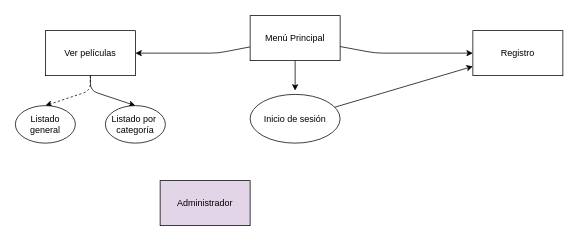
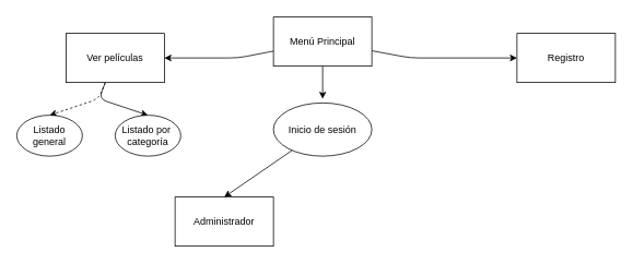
  <mxCell id="0" />
  <mxCell id="1" parent="0" />
  <mxCell id="2" style="edgeStyle=none;html=1;" edge="1" parent="1" source="5"><mxGeometry relative="1" as="geometry"><mxPoint x="393" y="120" as="targetPoint" /></mxGeometry></mxCell>
  <mxCell id="3" style="edgeStyle=none;html=1;entryX=0;entryY=0.5;entryDx=0;entryDy=0;" edge="1" parent="1" source="5" target="6"><mxGeometry relative="1" as="geometry"><Array as="points"><mxPoint x="500" y="70" /></Array></mxGeometry></mxCell>
  <mxCell id="4" style="edgeStyle=none;html=1;entryX=1;entryY=0.5;entryDx=0;entryDy=0;" edge="1" parent="1" source="5" target="9"><mxGeometry relative="1" as="geometry"><Array as="points"><mxPoint x="290" y="70" /></Array></mxGeometry></mxCell>
  <mxCell id="5" value="Menú Principal" style="rounded=0;whiteSpace=wrap;html=1;" vertex="1" parent="1"><mxGeometry x="333" y="20" width="120" height="60" as="geometry" /></mxCell>
  <mxCell id="6" value="Registro" style="rounded=0;whiteSpace=wrap;html=1;" vertex="1" parent="1"><mxGeometry x="630" y="40" width="120" height="60" as="geometry" /></mxCell>
  <mxCell id="7" style="edgeStyle=none;html=1;entryX=0.5;entryY=0;entryDx=0;entryDy=0;dashed=1;" edge="1" parent="1" source="9" target="10"><mxGeometry relative="1" as="geometry"><Array as="points"><mxPoint x="120" y="120" /></Array></mxGeometry></mxCell>
  <mxCell id="8" style="edgeStyle=none;html=1;entryX=0.5;entryY=0;entryDx=0;entryDy=0;" edge="1" parent="1" source="9" target="11"><mxGeometry relative="1" as="geometry"><Array as="points"><mxPoint x="120" y="120" /></Array></mxGeometry></mxCell>
- <mxCell id="9" value="Ver películas" style="rounded=0;whiteSpace=wrap;html=1;" vertex="1" parent="1"><mxGeometry x="60" y="40" width="120" height="60" as="geometry" /></mxCell>
+ <mxCell id="9" value="Ver películas" style="rounded=0;whiteSpace=wrap;html=1;" vertex="1" parent="1"><mxGeometry x="80" y="40" width="120" height="60" as="geometry" /></mxCell>
  <mxCell id="10" value="Listado general" style="ellipse;whiteSpace=wrap;html=1;" vertex="1" parent="1"><mxGeometry x="20" y="140" width="80" height="50" as="geometry" /></mxCell>
  <mxCell id="11" value="Listado por&amp;nbsp; categoría" style="ellipse;whiteSpace=wrap;html=1;" vertex="1" parent="1"><mxGeometry x="140" y="140" width="80" height="50" as="geometry" /></mxCell>
- <mxCell id="12" style="edgeStyle=none;html=1;" edge="1" parent="1" source="13" target="6"><mxGeometry relative="1" as="geometry" /></mxCell>
+ <mxCell id="12" style="edgeStyle=none;html=1;entryX=0.5;entryY=0;entryDx=0;entryDy=0;" edge="1" parent="1" source="13" target="14"><mxGeometry relative="1" as="geometry" /></mxCell>
  <mxCell id="13" value="Inicio de sesión" style="ellipse;whiteSpace=wrap;html=1;" vertex="1" parent="1"><mxGeometry x="333" y="125" width="120" height="65" as="geometry" /></mxCell>
- <mxCell id="14" value="Administrador" style="rounded=0;whiteSpace=wrap;html=1;fillColor=#e1d5e7;" vertex="1" parent="1"><mxGeometry x="213" y="240" width="120" height="60" as="geometry" /></mxCell>
+ <mxCell id="14" value="Administrador" style="rounded=0;whiteSpace=wrap;html=1;" vertex="1" parent="1"><mxGeometry x="213" y="240" width="120" height="60" as="geometry" /></mxCell>
